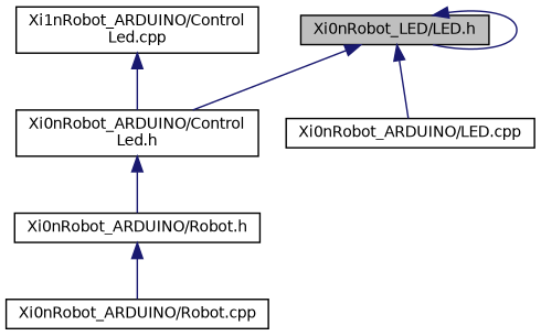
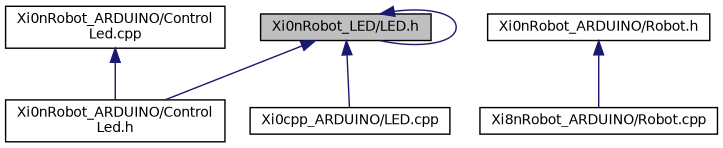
  digraph {
    node [color=black fillcolor=white fontname=Helvetica fontsize=10 shape=record style=filled]
    edge [color=midnightblue dir=back fontname=Helvetica fontsize=10 labelfontname=Helvetica labelfontsize=10 style=solid]
    n1 [fillcolor=grey75 fontcolor=black height=0.2 label="Xi0nRobot_LED/LED.h" width=0.4]
    n2 [height=0.2 label="Xi0nRobot_ARDUINO/Control\lLed.h" width=0.4]
-   n3 [height=0.2 label="Xi0nRobot_ARDUINO/LED.cpp" width=0.4]
+   n3 [height=0.2 label="Xi0cpp_ARDUINO/LED.cpp" width=0.4]
    n4 [height=0.2 label="Xi0nRobot_ARDUINO/Robot.h" width=0.4]
-   n5 [height=0.2 label="Xi1nRobot_ARDUINO/Control\lLed.cpp" width=0.4]
-   n6 [height=0.2 label="Xi0nRobot_ARDUINO/Robot.cpp" width=0.4]
+   n5 [height=0.2 label="Xi0nRobot_ARDUINO/Control\lLed.cpp" width=0.4]
+   n6 [height=0.2 label="Xi8nRobot_ARDUINO/Robot.cpp" width=0.4]
    n1 -> n1
    n1 -> n2
    n1 -> n3
-   n2 -> n4
    n4 -> n6
    n5 -> n2
  }
